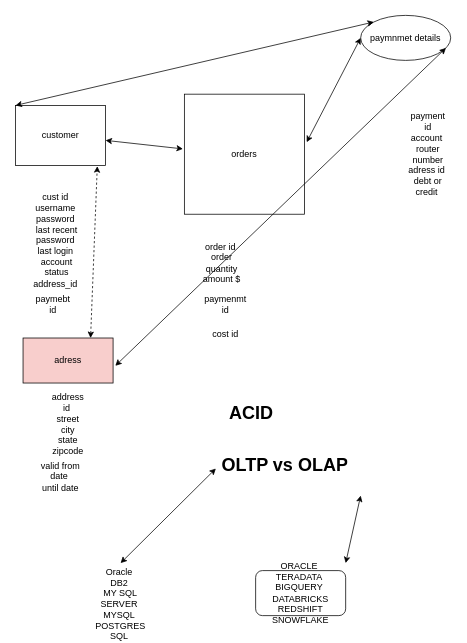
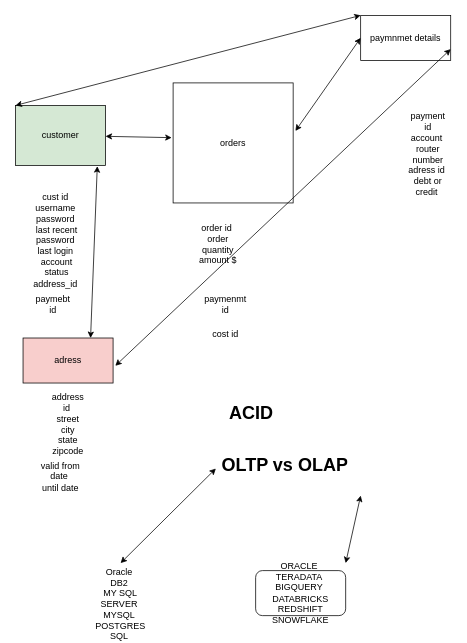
  <mxCell id="0" />
  <mxCell id="1" parent="0" />
- <mxCell id="2" value="customer" style="rounded=0;whiteSpace=wrap;html=1;" vertex="1" parent="1"><mxGeometry x="20" y="140" width="120" height="80" as="geometry" /></mxCell>
+ <mxCell id="2" value="customer" style="rounded=0;whiteSpace=wrap;html=1;fillColor=#d5e8d4;" vertex="1" parent="1"><mxGeometry x="20" y="140" width="120" height="80" as="geometry" /></mxCell>
  <mxCell id="3" value="cust id&amp;nbsp;&lt;br&gt;username&amp;nbsp;&lt;br&gt;password&amp;nbsp;&lt;br&gt;last recent password&amp;nbsp;&lt;br&gt;last login&amp;nbsp;&lt;br&gt;account status&lt;br&gt;address_id&amp;nbsp;" style="text;html=1;strokeColor=none;fillColor=none;align=center;verticalAlign=middle;whiteSpace=wrap;rounded=0;" vertex="1" parent="1"><mxGeometry x="40" y="220" width="70" height="200" as="geometry" /></mxCell>
- <mxCell id="4" value="orders" style="whiteSpace=wrap;html=1;aspect=fixed;" vertex="1" parent="1"><mxGeometry x="245" y="125" width="160" height="160" as="geometry" /></mxCell>
+ <mxCell id="4" value="orders" style="whiteSpace=wrap;html=1;aspect=fixed;" vertex="1" parent="1"><mxGeometry x="230" y="110" width="160" height="160" as="geometry" /></mxCell>
  <mxCell id="5" value="&lt;h1&gt;&lt;br&gt;&lt;/h1&gt;" style="text;html=1;strokeColor=none;fillColor=none;spacing=5;spacingTop=-20;whiteSpace=wrap;overflow=hidden;rounded=0;" vertex="1" parent="1"><mxGeometry x="230" y="310" width="190" height="120" as="geometry" /></mxCell>
- <mxCell id="6" value="order id&amp;nbsp;&lt;br&gt;order quantity&lt;br&gt;amount $" style="text;html=1;strokeColor=none;fillColor=none;align=center;verticalAlign=middle;whiteSpace=wrap;rounded=0;" vertex="1" parent="1"><mxGeometry x="265" y="335" width="60" height="30" as="geometry" /></mxCell>
+ <mxCell id="6" value="order id&amp;nbsp;&lt;br&gt;order quantity&lt;br&gt;amount $" style="text;html=1;strokeColor=none;fillColor=none;align=center;verticalAlign=middle;whiteSpace=wrap;rounded=0;" vertex="1" parent="1"><mxGeometry x="260" y="310" width="60" height="30" as="geometry" /></mxCell>
  <mxCell id="7" value="adress" style="rounded=0;whiteSpace=wrap;html=1;fillColor=#f8cecc;" vertex="1" parent="1"><mxGeometry x="30" y="450" width="120" height="60" as="geometry" /></mxCell>
  <mxCell id="8" value="address id&amp;nbsp;&lt;br&gt;street&lt;br&gt;city&lt;br&gt;state&lt;br&gt;zipcode" style="text;html=1;strokeColor=none;fillColor=none;align=center;verticalAlign=middle;whiteSpace=wrap;rounded=0;" vertex="1" parent="1"><mxGeometry x="60" y="550" width="60" height="30" as="geometry" /></mxCell>
- <mxCell id="9" value="" style="endArrow=classic;startArrow=classic;html=1;rounded=0;entryX=0.908;entryY=1.013;entryDx=0;entryDy=0;entryPerimeter=0;exitX=0.75;exitY=0;exitDx=0;exitDy=0;dashed=1;" edge="1" parent="1" source="7" target="2"><mxGeometry width="50" height="50" relative="1" as="geometry"><mxPoint x="370" y="450" as="sourcePoint" /><mxPoint x="420" y="400" as="targetPoint" /></mxGeometry></mxCell>
+ <mxCell id="9" value="" style="endArrow=classic;startArrow=classic;html=1;rounded=0;entryX=0.908;entryY=1.013;entryDx=0;entryDy=0;entryPerimeter=0;exitX=0.75;exitY=0;exitDx=0;exitDy=0;" edge="1" parent="1" source="7" target="2"><mxGeometry width="50" height="50" relative="1" as="geometry"><mxPoint x="370" y="450" as="sourcePoint" /><mxPoint x="420" y="400" as="targetPoint" /></mxGeometry></mxCell>
  <mxCell id="10" value="valid from date&amp;nbsp;&lt;br&gt;until date" style="text;html=1;strokeColor=none;fillColor=none;align=center;verticalAlign=middle;whiteSpace=wrap;rounded=0;" vertex="1" parent="1"><mxGeometry x="50" y="620" width="60" height="30" as="geometry" /></mxCell>
  <mxCell id="11" value="paymenmt id" style="text;html=1;strokeColor=none;fillColor=none;align=center;verticalAlign=middle;whiteSpace=wrap;rounded=0;" vertex="1" parent="1"><mxGeometry x="270" y="390" width="60" height="30" as="geometry" /></mxCell>
  <mxCell id="12" value="paymebt id" style="text;html=1;strokeColor=none;fillColor=none;align=center;verticalAlign=middle;whiteSpace=wrap;rounded=0;" vertex="1" parent="1"><mxGeometry x="40" y="390" width="60" height="30" as="geometry" /></mxCell>
- <mxCell id="13" value="paymnmet details" style="ellipse;whiteSpace=wrap;html=1;" vertex="1" parent="1"><mxGeometry x="480" y="20" width="120" height="60" as="geometry" /></mxCell>
+ <mxCell id="13" value="paymnmet details" style="rounded=0;whiteSpace=wrap;html=1;" vertex="1" parent="1"><mxGeometry x="480" y="20" width="120" height="60" as="geometry" /></mxCell>
  <mxCell id="14" value="payment id&lt;br&gt;account&amp;nbsp;&lt;br&gt;router number&lt;br&gt;adress id&amp;nbsp;&lt;br&gt;debt or credit&amp;nbsp;&lt;br&gt;" style="text;html=1;strokeColor=none;fillColor=none;align=center;verticalAlign=middle;whiteSpace=wrap;rounded=0;" vertex="1" parent="1"><mxGeometry x="540" y="190" width="60" height="30" as="geometry" /></mxCell>
  <mxCell id="15" value="" style="endArrow=classic;startArrow=classic;html=1;rounded=0;exitX=1.025;exitY=0.617;exitDx=0;exitDy=0;exitPerimeter=0;entryX=1;entryY=0.75;entryDx=0;entryDy=0;" edge="1" parent="1" source="7" target="13"><mxGeometry width="50" height="50" relative="1" as="geometry"><mxPoint x="370" y="450" as="sourcePoint" /><mxPoint x="420" y="400" as="targetPoint" /></mxGeometry></mxCell>
  <mxCell id="16" value="" style="endArrow=classic;startArrow=classic;html=1;rounded=0;entryX=0;entryY=0.5;entryDx=0;entryDy=0;exitX=1.019;exitY=0.4;exitDx=0;exitDy=0;exitPerimeter=0;" edge="1" parent="1" source="4" target="13"><mxGeometry width="50" height="50" relative="1" as="geometry"><mxPoint x="370" y="450" as="sourcePoint" /><mxPoint x="420" y="400" as="targetPoint" /></mxGeometry></mxCell>
  <mxCell id="17" value="" style="endArrow=classic;startArrow=classic;html=1;rounded=0;entryX=-0.012;entryY=0.456;entryDx=0;entryDy=0;entryPerimeter=0;" edge="1" parent="1" source="2" target="4"><mxGeometry width="50" height="50" relative="1" as="geometry"><mxPoint x="370" y="450" as="sourcePoint" /><mxPoint x="420" y="400" as="targetPoint" /></mxGeometry></mxCell>
  <mxCell id="18" value="cost id" style="text;html=1;strokeColor=none;fillColor=none;align=center;verticalAlign=middle;whiteSpace=wrap;rounded=0;" vertex="1" parent="1"><mxGeometry x="270" y="430" width="60" height="30" as="geometry" /></mxCell>
  <mxCell id="19" value="" style="endArrow=classic;startArrow=classic;html=1;rounded=0;entryX=0;entryY=0;entryDx=0;entryDy=0;exitX=0;exitY=0;exitDx=0;exitDy=0;" edge="1" parent="1" source="2" target="13"><mxGeometry width="50" height="50" relative="1" as="geometry"><mxPoint x="370" y="450" as="sourcePoint" /><mxPoint x="420" y="400" as="targetPoint" /></mxGeometry></mxCell>
  <mxCell id="20" value="&lt;h1&gt;ACID&lt;/h1&gt;" style="text;html=1;strokeColor=none;fillColor=none;spacing=5;spacingTop=-20;whiteSpace=wrap;overflow=hidden;rounded=0;" vertex="1" parent="1"><mxGeometry x="300" y="530" width="190" height="120" as="geometry" /></mxCell>
  <mxCell id="21" value="&lt;h1&gt;OLTP vs OLAP&lt;/h1&gt;" style="text;html=1;strokeColor=none;fillColor=none;spacing=5;spacingTop=-20;whiteSpace=wrap;overflow=hidden;rounded=0;" vertex="1" parent="1"><mxGeometry x="290" y="600" width="190" height="120" as="geometry" /></mxCell>
  <mxCell id="22" value="Oracle&amp;nbsp;&lt;br&gt;DB2&amp;nbsp;&lt;br&gt;MY SQL SERVER&amp;nbsp;&lt;br&gt;MYSQL&amp;nbsp;&lt;br&gt;POSTGRES SQL&amp;nbsp;&lt;br&gt;" style="text;html=1;strokeColor=none;fillColor=none;align=center;verticalAlign=middle;whiteSpace=wrap;rounded=0;" vertex="1" parent="1"><mxGeometry x="130" y="790" width="60" height="30" as="geometry" /></mxCell>
  <mxCell id="23" value="ORACLE&amp;nbsp;&lt;br&gt;TERADATA&amp;nbsp;&lt;br&gt;BIGQUERY&amp;nbsp;&lt;br&gt;DATABRICKS&lt;br&gt;REDSHIFT&lt;br&gt;SNOWFLAKE&lt;br&gt;" style="rounded=1;whiteSpace=wrap;html=1;" vertex="1" parent="1"><mxGeometry x="340" y="760" width="120" height="60" as="geometry" /></mxCell>
  <mxCell id="24" value="" style="endArrow=classic;startArrow=classic;html=1;rounded=0;entryX=1;entryY=0.5;entryDx=0;entryDy=0;" edge="1" parent="1" target="21"><mxGeometry width="50" height="50" relative="1" as="geometry"><mxPoint x="460" y="750" as="sourcePoint" /><mxPoint x="420" y="840" as="targetPoint" /></mxGeometry></mxCell>
  <mxCell id="25" value="" style="endArrow=classic;startArrow=classic;html=1;rounded=0;entryX=-0.016;entryY=0.2;entryDx=0;entryDy=0;entryPerimeter=0;" edge="1" parent="1" target="21"><mxGeometry width="50" height="50" relative="1" as="geometry"><mxPoint x="160" y="750" as="sourcePoint" /><mxPoint x="420" y="840" as="targetPoint" /></mxGeometry></mxCell>
